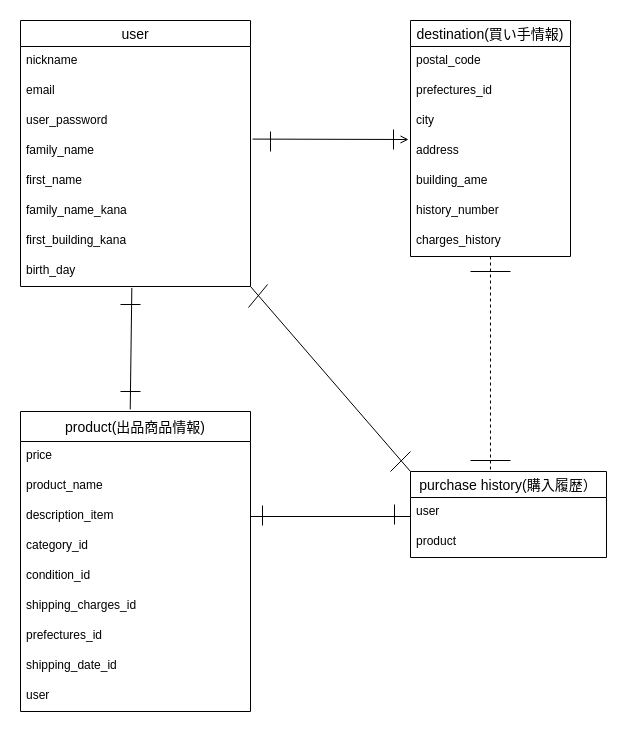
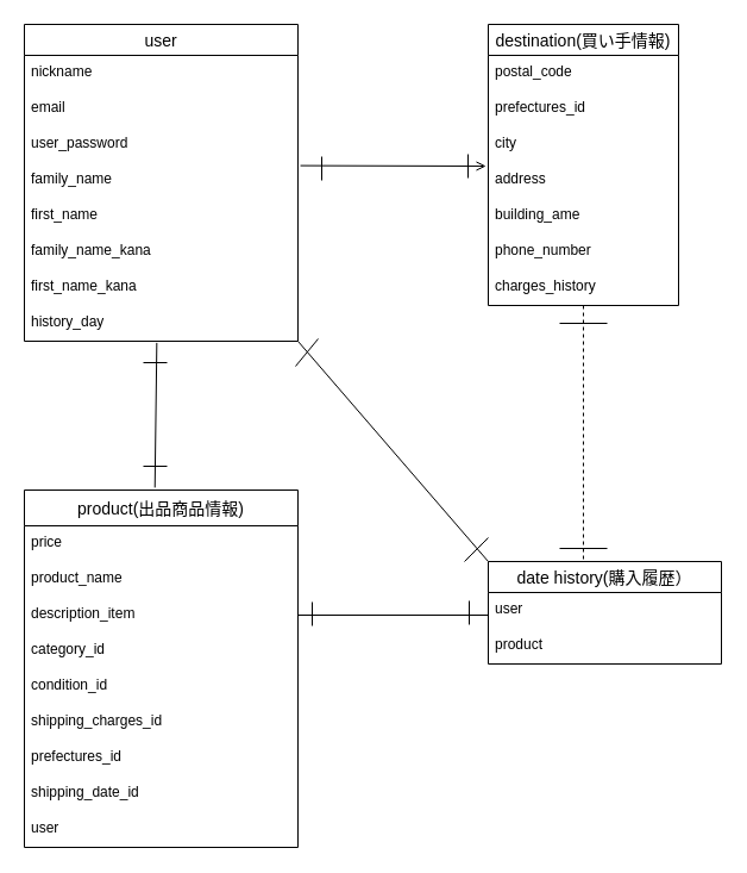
  <mxCell id="0" />
  <mxCell id="1" parent="0" />
  <mxCell id="2" value="user" style="swimlane;fontStyle=0;childLayout=stackLayout;horizontal=1;startSize=26;horizontalStack=0;resizeParent=1;resizeParentMax=0;resizeLast=0;collapsible=1;marginBottom=0;align=center;fontSize=14;" parent="1" vertex="1"><mxGeometry x="20" y="20" width="230" height="266" as="geometry" /></mxCell>
  <mxCell id="3" value="nickname" style="text;strokeColor=none;fillColor=none;spacingLeft=4;spacingRight=4;overflow=hidden;rotatable=0;points=[[0,0.5],[1,0.5]];portConstraint=eastwest;fontSize=12;" parent="2" vertex="1"><mxGeometry y="26" width="230" height="30" as="geometry" /></mxCell>
  <mxCell id="4" value="email" style="text;strokeColor=none;fillColor=none;spacingLeft=4;spacingRight=4;overflow=hidden;rotatable=0;points=[[0,0.5],[1,0.5]];portConstraint=eastwest;fontSize=12;" parent="2" vertex="1"><mxGeometry y="56" width="230" height="30" as="geometry" /></mxCell>
  <mxCell id="5" value="user_password" style="text;strokeColor=none;fillColor=none;spacingLeft=4;spacingRight=4;overflow=hidden;rotatable=0;points=[[0,0.5],[1,0.5]];portConstraint=eastwest;fontSize=12;" parent="2" vertex="1"><mxGeometry y="86" width="230" height="30" as="geometry" /></mxCell>
  <mxCell id="6" value="family_name" style="text;strokeColor=none;fillColor=none;spacingLeft=4;spacingRight=4;overflow=hidden;rotatable=0;points=[[0,0.5],[1,0.5]];portConstraint=eastwest;fontSize=12;" parent="2" vertex="1"><mxGeometry y="116" width="230" height="30" as="geometry" /></mxCell>
  <mxCell id="7" value="first_name" style="text;strokeColor=none;fillColor=none;spacingLeft=4;spacingRight=4;overflow=hidden;rotatable=0;points=[[0,0.5],[1,0.5]];portConstraint=eastwest;fontSize=12;" parent="2" vertex="1"><mxGeometry y="146" width="230" height="30" as="geometry" /></mxCell>
  <mxCell id="8" value="family_name_kana" style="text;strokeColor=none;fillColor=none;spacingLeft=4;spacingRight=4;overflow=hidden;rotatable=0;points=[[0,0.5],[1,0.5]];portConstraint=eastwest;fontSize=12;" parent="2" vertex="1"><mxGeometry y="176" width="230" height="30" as="geometry" /></mxCell>
- <mxCell id="9" value="first_building_kana" style="text;strokeColor=none;fillColor=none;spacingLeft=4;spacingRight=4;overflow=hidden;rotatable=0;points=[[0,0.5],[1,0.5]];portConstraint=eastwest;fontSize=12;" parent="2" vertex="1"><mxGeometry y="206" width="230" height="30" as="geometry" /></mxCell>
- <mxCell id="10" value="birth_day" style="text;strokeColor=none;fillColor=none;spacingLeft=4;spacingRight=4;overflow=hidden;rotatable=0;points=[[0,0.5],[1,0.5]];portConstraint=eastwest;fontSize=12;" parent="2" vertex="1"><mxGeometry y="236" width="230" height="30" as="geometry" /></mxCell>
+ <mxCell id="9" value="first_name_kana" style="text;strokeColor=none;fillColor=none;spacingLeft=4;spacingRight=4;overflow=hidden;rotatable=0;points=[[0,0.5],[1,0.5]];portConstraint=eastwest;fontSize=12;" parent="2" vertex="1"><mxGeometry y="206" width="230" height="30" as="geometry" /></mxCell>
+ <mxCell id="10" value="history_day" style="text;strokeColor=none;fillColor=none;spacingLeft=4;spacingRight=4;overflow=hidden;rotatable=0;points=[[0,0.5],[1,0.5]];portConstraint=eastwest;fontSize=12;" parent="2" vertex="1"><mxGeometry y="236" width="230" height="30" as="geometry" /></mxCell>
  <mxCell id="11" value="product(出品商品情報)" style="swimlane;fontStyle=0;childLayout=stackLayout;horizontal=1;startSize=30;horizontalStack=0;resizeParent=1;resizeParentMax=0;resizeLast=0;collapsible=1;marginBottom=0;align=center;fontSize=14;" parent="1" vertex="1"><mxGeometry x="20" y="411" width="230" height="300" as="geometry" /></mxCell>
  <mxCell id="12" value="price" style="text;strokeColor=none;fillColor=none;spacingLeft=4;spacingRight=4;overflow=hidden;rotatable=0;points=[[0,0.5],[1,0.5]];portConstraint=eastwest;fontSize=12;" parent="11" vertex="1"><mxGeometry y="30" width="230" height="30" as="geometry" /></mxCell>
  <mxCell id="13" value="product_name" style="text;strokeColor=none;fillColor=none;spacingLeft=4;spacingRight=4;overflow=hidden;rotatable=0;points=[[0,0.5],[1,0.5]];portConstraint=eastwest;fontSize=12;" parent="11" vertex="1"><mxGeometry y="60" width="230" height="30" as="geometry" /></mxCell>
  <mxCell id="14" value="description_item" style="text;strokeColor=none;fillColor=none;spacingLeft=4;spacingRight=4;overflow=hidden;rotatable=0;points=[[0,0.5],[1,0.5]];portConstraint=eastwest;fontSize=12;" parent="11" vertex="1"><mxGeometry y="90" width="230" height="30" as="geometry" /></mxCell>
  <mxCell id="15" value="category_id" style="text;strokeColor=none;fillColor=none;spacingLeft=4;spacingRight=4;overflow=hidden;rotatable=0;points=[[0,0.5],[1,0.5]];portConstraint=eastwest;fontSize=12;" parent="11" vertex="1"><mxGeometry y="120" width="230" height="30" as="geometry" /></mxCell>
  <mxCell id="16" value="condition_id" style="text;strokeColor=none;fillColor=none;spacingLeft=4;spacingRight=4;overflow=hidden;rotatable=0;points=[[0,0.5],[1,0.5]];portConstraint=eastwest;fontSize=12;" parent="11" vertex="1"><mxGeometry y="150" width="230" height="30" as="geometry" /></mxCell>
  <mxCell id="17" value="shipping_charges_id" style="text;strokeColor=none;fillColor=none;spacingLeft=4;spacingRight=4;overflow=hidden;rotatable=0;points=[[0,0.5],[1,0.5]];portConstraint=eastwest;fontSize=12;" parent="11" vertex="1"><mxGeometry y="180" width="230" height="30" as="geometry" /></mxCell>
  <mxCell id="18" value="prefectures_id" style="text;strokeColor=none;fillColor=none;spacingLeft=4;spacingRight=4;overflow=hidden;rotatable=0;points=[[0,0.5],[1,0.5]];portConstraint=eastwest;fontSize=12;" parent="11" vertex="1"><mxGeometry y="210" width="230" height="30" as="geometry" /></mxCell>
  <mxCell id="19" value="shipping_date_id" style="text;strokeColor=none;fillColor=none;spacingLeft=4;spacingRight=4;overflow=hidden;rotatable=0;points=[[0,0.5],[1,0.5]];portConstraint=eastwest;fontSize=12;" parent="11" vertex="1"><mxGeometry y="240" width="230" height="30" as="geometry" /></mxCell>
  <mxCell id="20" value="user" style="text;strokeColor=none;fillColor=none;spacingLeft=4;spacingRight=4;overflow=hidden;rotatable=0;points=[[0,0.5],[1,0.5]];portConstraint=eastwest;fontSize=12;" parent="11" vertex="1"><mxGeometry y="270" width="230" height="30" as="geometry" /></mxCell>
  <mxCell id="21" value="destination(買い手情報)" style="swimlane;fontStyle=0;childLayout=stackLayout;horizontal=1;startSize=26;horizontalStack=0;resizeParent=1;resizeParentMax=0;resizeLast=0;collapsible=1;marginBottom=0;align=center;fontSize=14;" parent="1" vertex="1"><mxGeometry x="410" y="20" width="160" height="236" as="geometry" /></mxCell>
  <mxCell id="22" value="postal_code" style="text;strokeColor=none;fillColor=none;spacingLeft=4;spacingRight=4;overflow=hidden;rotatable=0;points=[[0,0.5],[1,0.5]];portConstraint=eastwest;fontSize=12;" vertex="1" parent="21"><mxGeometry y="26" width="160" height="30" as="geometry" /></mxCell>
  <mxCell id="23" value="prefectures_id" style="text;strokeColor=none;fillColor=none;spacingLeft=4;spacingRight=4;overflow=hidden;rotatable=0;points=[[0,0.5],[1,0.5]];portConstraint=eastwest;fontSize=12;" parent="21" vertex="1"><mxGeometry y="56" width="160" height="30" as="geometry" /></mxCell>
  <mxCell id="24" value="city" style="text;strokeColor=none;fillColor=none;spacingLeft=4;spacingRight=4;overflow=hidden;rotatable=0;points=[[0,0.5],[1,0.5]];portConstraint=eastwest;fontSize=12;" parent="21" vertex="1"><mxGeometry y="86" width="160" height="30" as="geometry" /></mxCell>
  <mxCell id="25" value="address" style="text;strokeColor=none;fillColor=none;spacingLeft=4;spacingRight=4;overflow=hidden;rotatable=0;points=[[0,0.5],[1,0.5]];portConstraint=eastwest;fontSize=12;" parent="21" vertex="1"><mxGeometry y="116" width="160" height="30" as="geometry" /></mxCell>
  <mxCell id="26" value="building_ame" style="text;strokeColor=none;fillColor=none;spacingLeft=4;spacingRight=4;overflow=hidden;rotatable=0;points=[[0,0.5],[1,0.5]];portConstraint=eastwest;fontSize=12;" parent="21" vertex="1"><mxGeometry y="146" width="160" height="30" as="geometry" /></mxCell>
- <mxCell id="27" value="history_number" style="text;strokeColor=none;fillColor=none;spacingLeft=4;spacingRight=4;overflow=hidden;rotatable=0;points=[[0,0.5],[1,0.5]];portConstraint=eastwest;fontSize=12;" parent="21" vertex="1"><mxGeometry y="176" width="160" height="30" as="geometry" /></mxCell>
+ <mxCell id="27" value="phone_number" style="text;strokeColor=none;fillColor=none;spacingLeft=4;spacingRight=4;overflow=hidden;rotatable=0;points=[[0,0.5],[1,0.5]];portConstraint=eastwest;fontSize=12;" parent="21" vertex="1"><mxGeometry y="176" width="160" height="30" as="geometry" /></mxCell>
  <mxCell id="28" value="charges_history" style="text;strokeColor=none;fillColor=none;spacingLeft=4;spacingRight=4;overflow=hidden;rotatable=0;points=[[0,0.5],[1,0.5]];portConstraint=eastwest;fontSize=12;" parent="21" vertex="1"><mxGeometry y="206" width="160" height="30" as="geometry" /></mxCell>
  <mxCell id="29" value="" style="endArrow=open;html=1;rounded=0;exitX=1.009;exitY=0.086;exitDx=0;exitDy=0;entryX=-0.012;entryY=0.1;entryDx=0;entryDy=0;exitPerimeter=0;entryPerimeter=0;" parent="1" source="6" target="25" edge="1"><mxGeometry relative="1" as="geometry"><mxPoint x="240" y="391" as="sourcePoint" /><mxPoint x="410" y="241" as="targetPoint" /></mxGeometry></mxCell>
  <mxCell id="30" value="" style="endArrow=none;html=1;rounded=0;exitX=0.464;exitY=-0.007;exitDx=0;exitDy=0;exitPerimeter=0;entryX=0.471;entryY=1.046;entryDx=0;entryDy=0;entryPerimeter=0;" parent="1" edge="1"><mxGeometry relative="1" as="geometry"><mxPoint x="129.72" y="408.9" as="sourcePoint" /><mxPoint x="131.33" y="287.38" as="targetPoint" /></mxGeometry></mxCell>
  <mxCell id="31" value="" style="line;strokeWidth=1;rotatable=0;dashed=0;labelPosition=right;align=left;verticalAlign=middle;spacingTop=0;spacingLeft=6;points=[];portConstraint=eastwest;" parent="1" vertex="1"><mxGeometry x="120" y="299" width="20" height="10" as="geometry" /></mxCell>
  <mxCell id="32" value="" style="endArrow=none;html=1;rounded=0;" parent="1" edge="1"><mxGeometry relative="1" as="geometry"><mxPoint x="120" y="391" as="sourcePoint" /><mxPoint x="140" y="391" as="targetPoint" /></mxGeometry></mxCell>
- <mxCell id="33" value="purchase history(購入履歴）" style="swimlane;fontStyle=0;childLayout=stackLayout;horizontal=1;startSize=26;horizontalStack=0;resizeParent=1;resizeParentMax=0;resizeLast=0;collapsible=1;marginBottom=0;align=center;fontSize=14;" parent="1" vertex="1"><mxGeometry x="410" y="471" width="196" height="86" as="geometry" /></mxCell>
+ <mxCell id="33" value="date history(購入履歴）" style="swimlane;fontStyle=0;childLayout=stackLayout;horizontal=1;startSize=26;horizontalStack=0;resizeParent=1;resizeParentMax=0;resizeLast=0;collapsible=1;marginBottom=0;align=center;fontSize=14;" parent="1" vertex="1"><mxGeometry x="410" y="471" width="196" height="86" as="geometry" /></mxCell>
  <mxCell id="34" value="user" style="text;strokeColor=none;fillColor=none;spacingLeft=4;spacingRight=4;overflow=hidden;rotatable=0;points=[[0,0.5],[1,0.5]];portConstraint=eastwest;fontSize=12;" parent="33" vertex="1"><mxGeometry y="26" width="196" height="30" as="geometry" /></mxCell>
  <mxCell id="35" value="product" style="text;strokeColor=none;fillColor=none;spacingLeft=4;spacingRight=4;overflow=hidden;rotatable=0;points=[[0,0.5],[1,0.5]];portConstraint=eastwest;fontSize=12;" parent="33" vertex="1"><mxGeometry y="56" width="196" height="30" as="geometry" /></mxCell>
  <mxCell id="36" value="" style="line;strokeWidth=1;rotatable=0;dashed=0;labelPosition=right;align=left;verticalAlign=middle;spacingTop=0;spacingLeft=6;points=[];portConstraint=eastwest;" parent="1" vertex="1"><mxGeometry x="250" y="511" width="160" height="10" as="geometry" /></mxCell>
  <mxCell id="37" value="" style="endArrow=none;html=1;rounded=0;" parent="1" edge="1"><mxGeometry relative="1" as="geometry"><mxPoint x="262" y="525" as="sourcePoint" /><mxPoint x="262" y="505" as="targetPoint" /></mxGeometry></mxCell>
  <mxCell id="38" value="" style="endArrow=none;html=1;rounded=0;" parent="1" edge="1"><mxGeometry relative="1" as="geometry"><mxPoint x="394" y="504" as="sourcePoint" /><mxPoint x="394" y="524" as="targetPoint" /></mxGeometry></mxCell>
  <mxCell id="39" value="" style="endArrow=none;html=1;rounded=0;" parent="1" edge="1"><mxGeometry relative="1" as="geometry"><mxPoint x="270" y="131" as="sourcePoint" /><mxPoint x="270" y="151" as="targetPoint" /></mxGeometry></mxCell>
  <mxCell id="40" value="" style="endArrow=none;html=1;rounded=0;" parent="1" edge="1"><mxGeometry relative="1" as="geometry"><mxPoint x="393" y="149" as="sourcePoint" /><mxPoint x="393" y="129" as="targetPoint" /></mxGeometry></mxCell>
  <mxCell id="41" value="" style="endArrow=none;html=1;rounded=0;exitX=1;exitY=1;exitDx=0;exitDy=0;entryX=0;entryY=0;entryDx=0;entryDy=0;" parent="1" source="2" target="33" edge="1"><mxGeometry relative="1" as="geometry"><mxPoint x="270" y="421" as="sourcePoint" /><mxPoint x="430" y="421" as="targetPoint" /></mxGeometry></mxCell>
  <mxCell id="42" value="" style="endArrow=none;html=1;rounded=0;" parent="1" edge="1"><mxGeometry relative="1" as="geometry"><mxPoint x="248" y="307" as="sourcePoint" /><mxPoint x="267" y="284" as="targetPoint" /></mxGeometry></mxCell>
  <mxCell id="43" value="" style="endArrow=none;html=1;rounded=0;" parent="1" edge="1"><mxGeometry relative="1" as="geometry"><mxPoint x="390" y="471" as="sourcePoint" /><mxPoint x="410" y="451" as="targetPoint" /></mxGeometry></mxCell>
  <mxCell id="44" value="" style="endArrow=none;html=1;rounded=0;entryX=0.408;entryY=0;entryDx=0;entryDy=0;entryPerimeter=0;exitX=0.5;exitY=1;exitDx=0;exitDy=0;dashed=1;" parent="1" source="21" target="33" edge="1"><mxGeometry relative="1" as="geometry"><mxPoint x="420" y="231" as="sourcePoint" /><mxPoint x="580" y="231" as="targetPoint" /></mxGeometry></mxCell>
  <mxCell id="45" value="" style="endArrow=none;html=1;rounded=0;" parent="1" edge="1"><mxGeometry relative="1" as="geometry"><mxPoint x="470" y="460" as="sourcePoint" /><mxPoint x="510" y="460" as="targetPoint" /></mxGeometry></mxCell>
  <mxCell id="46" value="" style="endArrow=none;html=1;rounded=0;" edge="1" parent="1"><mxGeometry relative="1" as="geometry"><mxPoint x="470" y="271" as="sourcePoint" /><mxPoint x="510" y="271" as="targetPoint" /></mxGeometry></mxCell>
